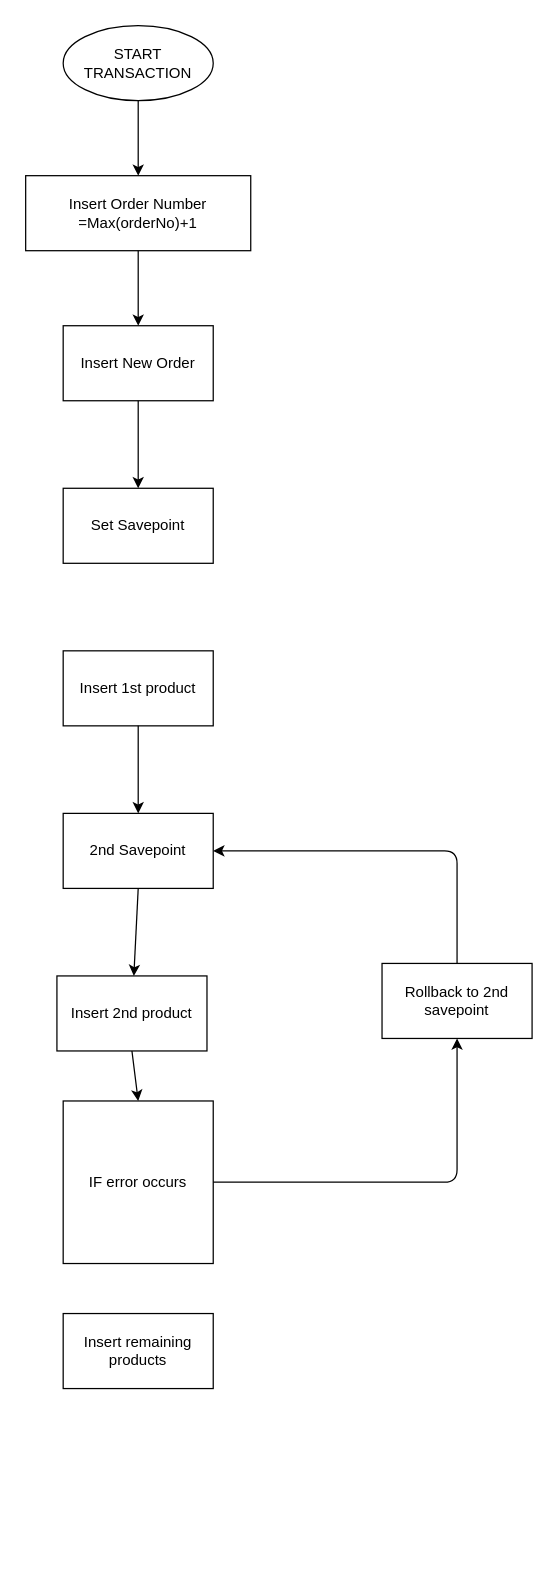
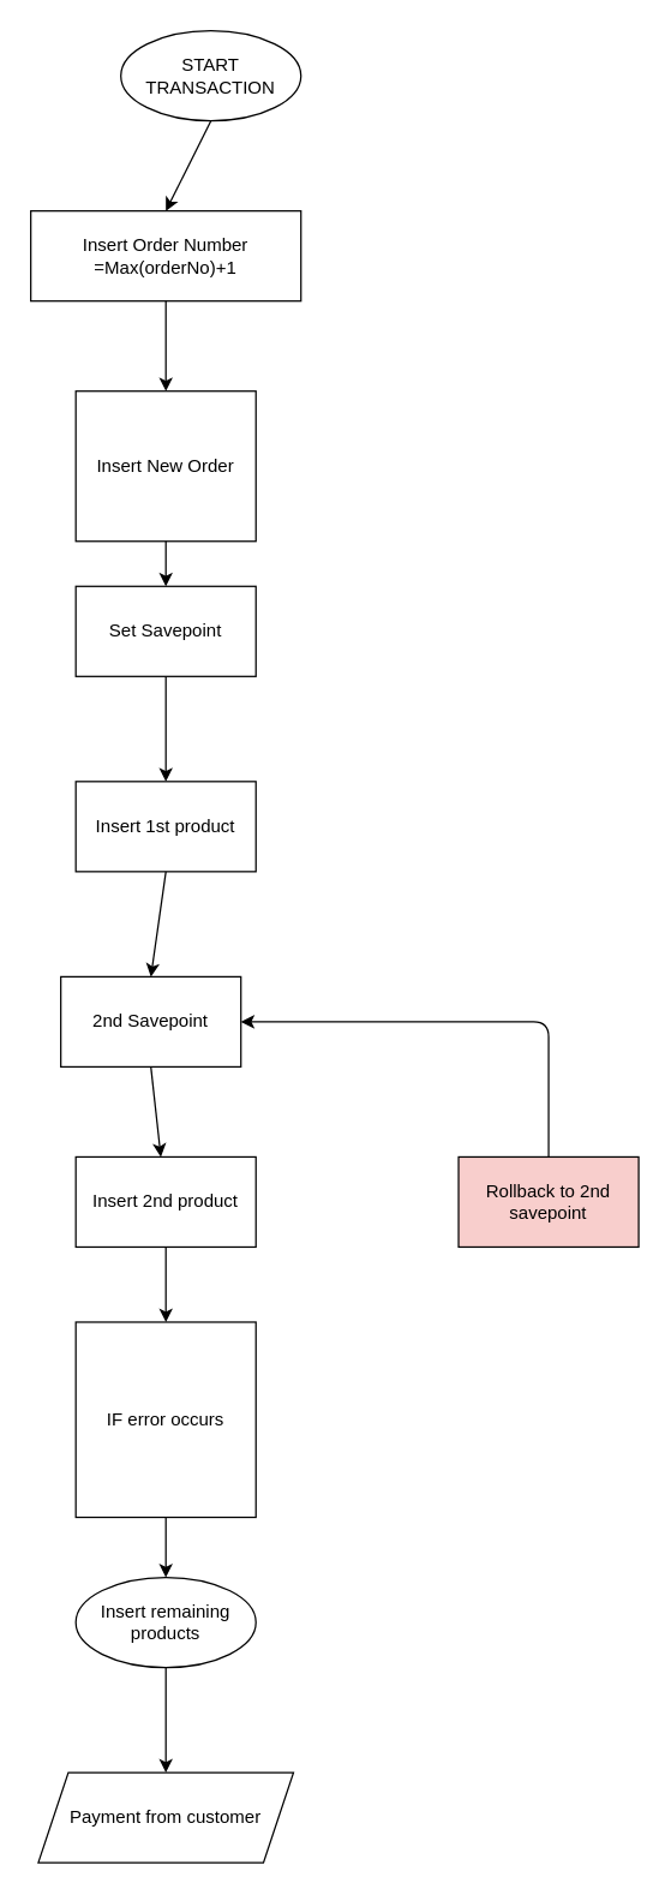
  <mxCell id="0" />
  <mxCell id="1" parent="0" />
- <mxCell id="2" value="START TRANSACTION" style="ellipse;whiteSpace=wrap;html=1;" vertex="1" parent="1"><mxGeometry x="50" y="20" width="120" height="60" as="geometry" /></mxCell>
- <mxCell id="3" value="2nd Savepoint" style="rounded=0;whiteSpace=wrap;html=1;" vertex="1" parent="1"><mxGeometry x="50" y="650" width="120" height="60" as="geometry" /></mxCell>
+ <mxCell id="2" value="START TRANSACTION" style="ellipse;whiteSpace=wrap;html=1;" vertex="1" parent="1"><mxGeometry x="80" y="20" width="120" height="60" as="geometry" /></mxCell>
+ <mxCell id="3" value="2nd Savepoint" style="rounded=0;whiteSpace=wrap;html=1;" vertex="1" parent="1"><mxGeometry x="40" y="650" width="120" height="60" as="geometry" /></mxCell>
  <mxCell id="4" value="Insert Order Number&lt;br&gt;=Max(orderNo)+1" style="rounded=0;whiteSpace=wrap;html=1;" vertex="1" parent="1"><mxGeometry x="20" y="140" width="180" height="60" as="geometry" /></mxCell>
- <mxCell id="5" value="Insert New Order" style="rounded=0;whiteSpace=wrap;html=1;" vertex="1" parent="1"><mxGeometry x="50" y="260" width="120" height="60" as="geometry" /></mxCell>
+ <mxCell id="5" value="Insert New Order" style="rounded=0;whiteSpace=wrap;html=1;" vertex="1" parent="1"><mxGeometry x="50" y="260" width="120" height="100" as="geometry" /></mxCell>
  <mxCell id="6" value="Set Savepoint" style="rounded=0;whiteSpace=wrap;html=1;" vertex="1" parent="1"><mxGeometry x="50" y="390" width="120" height="60" as="geometry" /></mxCell>
  <mxCell id="7" value="Insert 1st product" style="rounded=0;whiteSpace=wrap;html=1;" vertex="1" parent="1"><mxGeometry x="50" y="520" width="120" height="60" as="geometry" /></mxCell>
- <mxCell id="8" value="Insert 2nd product" style="rounded=0;whiteSpace=wrap;html=1;" vertex="1" parent="1"><mxGeometry x="45" y="780" width="120" height="60" as="geometry" /></mxCell>
+ <mxCell id="8" value="Insert 2nd product" style="rounded=0;whiteSpace=wrap;html=1;" vertex="1" parent="1"><mxGeometry x="50" y="770" width="120" height="60" as="geometry" /></mxCell>
  <mxCell id="9" value="IF error occurs" style="whiteSpace=wrap;html=1;rounded=0;" vertex="1" parent="1"><mxGeometry x="50" y="880" width="120" height="130" as="geometry" /></mxCell>
- <mxCell id="10" value="Rollback to 2nd savepoint" style="rounded=0;whiteSpace=wrap;html=1;" vertex="1" parent="1"><mxGeometry x="305" y="770" width="120" height="60" as="geometry" /></mxCell>
- <mxCell id="11" value="Insert remaining products" style="rounded=0;whiteSpace=wrap;html=1;" vertex="1" parent="1"><mxGeometry x="50" y="1050" width="120" height="60" as="geometry" /></mxCell>
+ <mxCell id="10" value="Rollback to 2nd savepoint" style="rounded=0;whiteSpace=wrap;html=1;fillColor=#f8cecc;" vertex="1" parent="1"><mxGeometry x="305" y="770" width="120" height="60" as="geometry" /></mxCell>
+ <mxCell id="11" value="Insert remaining products" style="ellipse;whiteSpace=wrap;html=1;" vertex="1" parent="1"><mxGeometry x="50" y="1050" width="120" height="60" as="geometry" /></mxCell>
+ <mxCell id="12" value="Payment from customer" style="shape=parallelogram;perimeter=parallelogramPerimeter;whiteSpace=wrap;html=1;fixedSize=1;" vertex="1" parent="1"><mxGeometry x="25" y="1180" width="170" height="60" as="geometry" /></mxCell>
  <mxCell id="13" value="" style="endArrow=classic;html=1;exitX=0.5;exitY=1;exitDx=0;exitDy=0;entryX=0.5;entryY=0;entryDx=0;entryDy=0;" edge="1" parent="1" source="2" target="4"><mxGeometry width="50" height="50" relative="1" as="geometry"><mxPoint x="170" y="530" as="sourcePoint" /><mxPoint x="220" y="480" as="targetPoint" /></mxGeometry></mxCell>
  <mxCell id="14" value="" style="endArrow=classic;html=1;exitX=0.5;exitY=1;exitDx=0;exitDy=0;entryX=0.5;entryY=0;entryDx=0;entryDy=0;" edge="1" parent="1" source="5" target="6"><mxGeometry width="50" height="50" relative="1" as="geometry"><mxPoint x="240" y="340" as="sourcePoint" /><mxPoint x="290" y="290" as="targetPoint" /></mxGeometry></mxCell>
  <mxCell id="15" value="" style="endArrow=classic;html=1;exitX=0.5;exitY=1;exitDx=0;exitDy=0;" edge="1" parent="1" source="3" target="8"><mxGeometry width="50" height="50" relative="1" as="geometry"><mxPoint x="220" y="730" as="sourcePoint" /><mxPoint x="270" y="680" as="targetPoint" /></mxGeometry></mxCell>
  <mxCell id="16" value="" style="endArrow=classic;html=1;exitX=0.5;exitY=1;exitDx=0;exitDy=0;entryX=0.5;entryY=0;entryDx=0;entryDy=0;" edge="1" parent="1" source="8" target="9"><mxGeometry width="50" height="50" relative="1" as="geometry"><mxPoint x="330" y="740" as="sourcePoint" /><mxPoint x="380" y="690" as="targetPoint" /></mxGeometry></mxCell>
- <mxCell id="18" value="" style="endArrow=classic;html=1;exitX=1;exitY=0.5;exitDx=0;exitDy=0;entryX=0.5;entryY=1;entryDx=0;entryDy=0;" edge="1" parent="1" source="9" target="10"><mxGeometry width="50" height="50" relative="1" as="geometry"><mxPoint x="210" y="950" as="sourcePoint" /><mxPoint x="370" y="850" as="targetPoint" /><Array as="points"><mxPoint x="365" y="945" /></Array></mxGeometry></mxCell>
+ <mxCell id="17" value="" style="endArrow=classic;html=1;exitX=0.5;exitY=1;exitDx=0;exitDy=0;entryX=0.5;entryY=0;entryDx=0;entryDy=0;" edge="1" parent="1" source="6" target="7"><mxGeometry width="50" height="50" relative="1" as="geometry"><mxPoint x="270" y="430" as="sourcePoint" /><mxPoint x="320" y="380" as="targetPoint" /></mxGeometry></mxCell>
  <mxCell id="19" value="" style="endArrow=classic;html=1;exitX=0.5;exitY=0;exitDx=0;exitDy=0;entryX=1;entryY=0.5;entryDx=0;entryDy=0;" edge="1" parent="1" source="10" target="3"><mxGeometry width="50" height="50" relative="1" as="geometry"><mxPoint x="265" y="560" as="sourcePoint" /><mxPoint x="425" y="480" as="targetPoint" /><Array as="points"><mxPoint x="365" y="680" /></Array></mxGeometry></mxCell>
  <mxCell id="20" value="" style="endArrow=classic;html=1;exitX=0.5;exitY=1;exitDx=0;exitDy=0;entryX=0.5;entryY=0;entryDx=0;entryDy=0;" edge="1" parent="1" source="7" target="3"><mxGeometry width="50" height="50" relative="1" as="geometry"><mxPoint x="255" y="600" as="sourcePoint" /><mxPoint x="305" y="550" as="targetPoint" /></mxGeometry></mxCell>
  <mxCell id="21" value="" style="endArrow=classic;html=1;exitX=0.5;exitY=1;exitDx=0;exitDy=0;entryX=0.5;entryY=0;entryDx=0;entryDy=0;" edge="1" parent="1" source="4" target="5"><mxGeometry width="50" height="50" relative="1" as="geometry"><mxPoint x="170" y="530" as="sourcePoint" /><mxPoint x="220" y="480" as="targetPoint" /></mxGeometry></mxCell>
+ <mxCell id="22" value="" style="endArrow=classic;html=1;exitX=0.5;exitY=1;exitDx=0;exitDy=0;entryX=0.5;entryY=0;entryDx=0;entryDy=0;" edge="1" parent="1" source="11" target="12"><mxGeometry width="50" height="50" relative="1" as="geometry"><mxPoint x="170" y="1330" as="sourcePoint" /><mxPoint x="220" y="1280" as="targetPoint" /></mxGeometry></mxCell>
+ <mxCell id="23" value="" style="endArrow=classic;html=1;exitX=0.5;exitY=1;exitDx=0;exitDy=0;entryX=0.5;entryY=0;entryDx=0;entryDy=0;" edge="1" parent="1" source="9" target="11"><mxGeometry width="50" height="50" relative="1" as="geometry"><mxPoint x="170" y="1330" as="sourcePoint" /><mxPoint x="220" y="1280" as="targetPoint" /></mxGeometry></mxCell>
